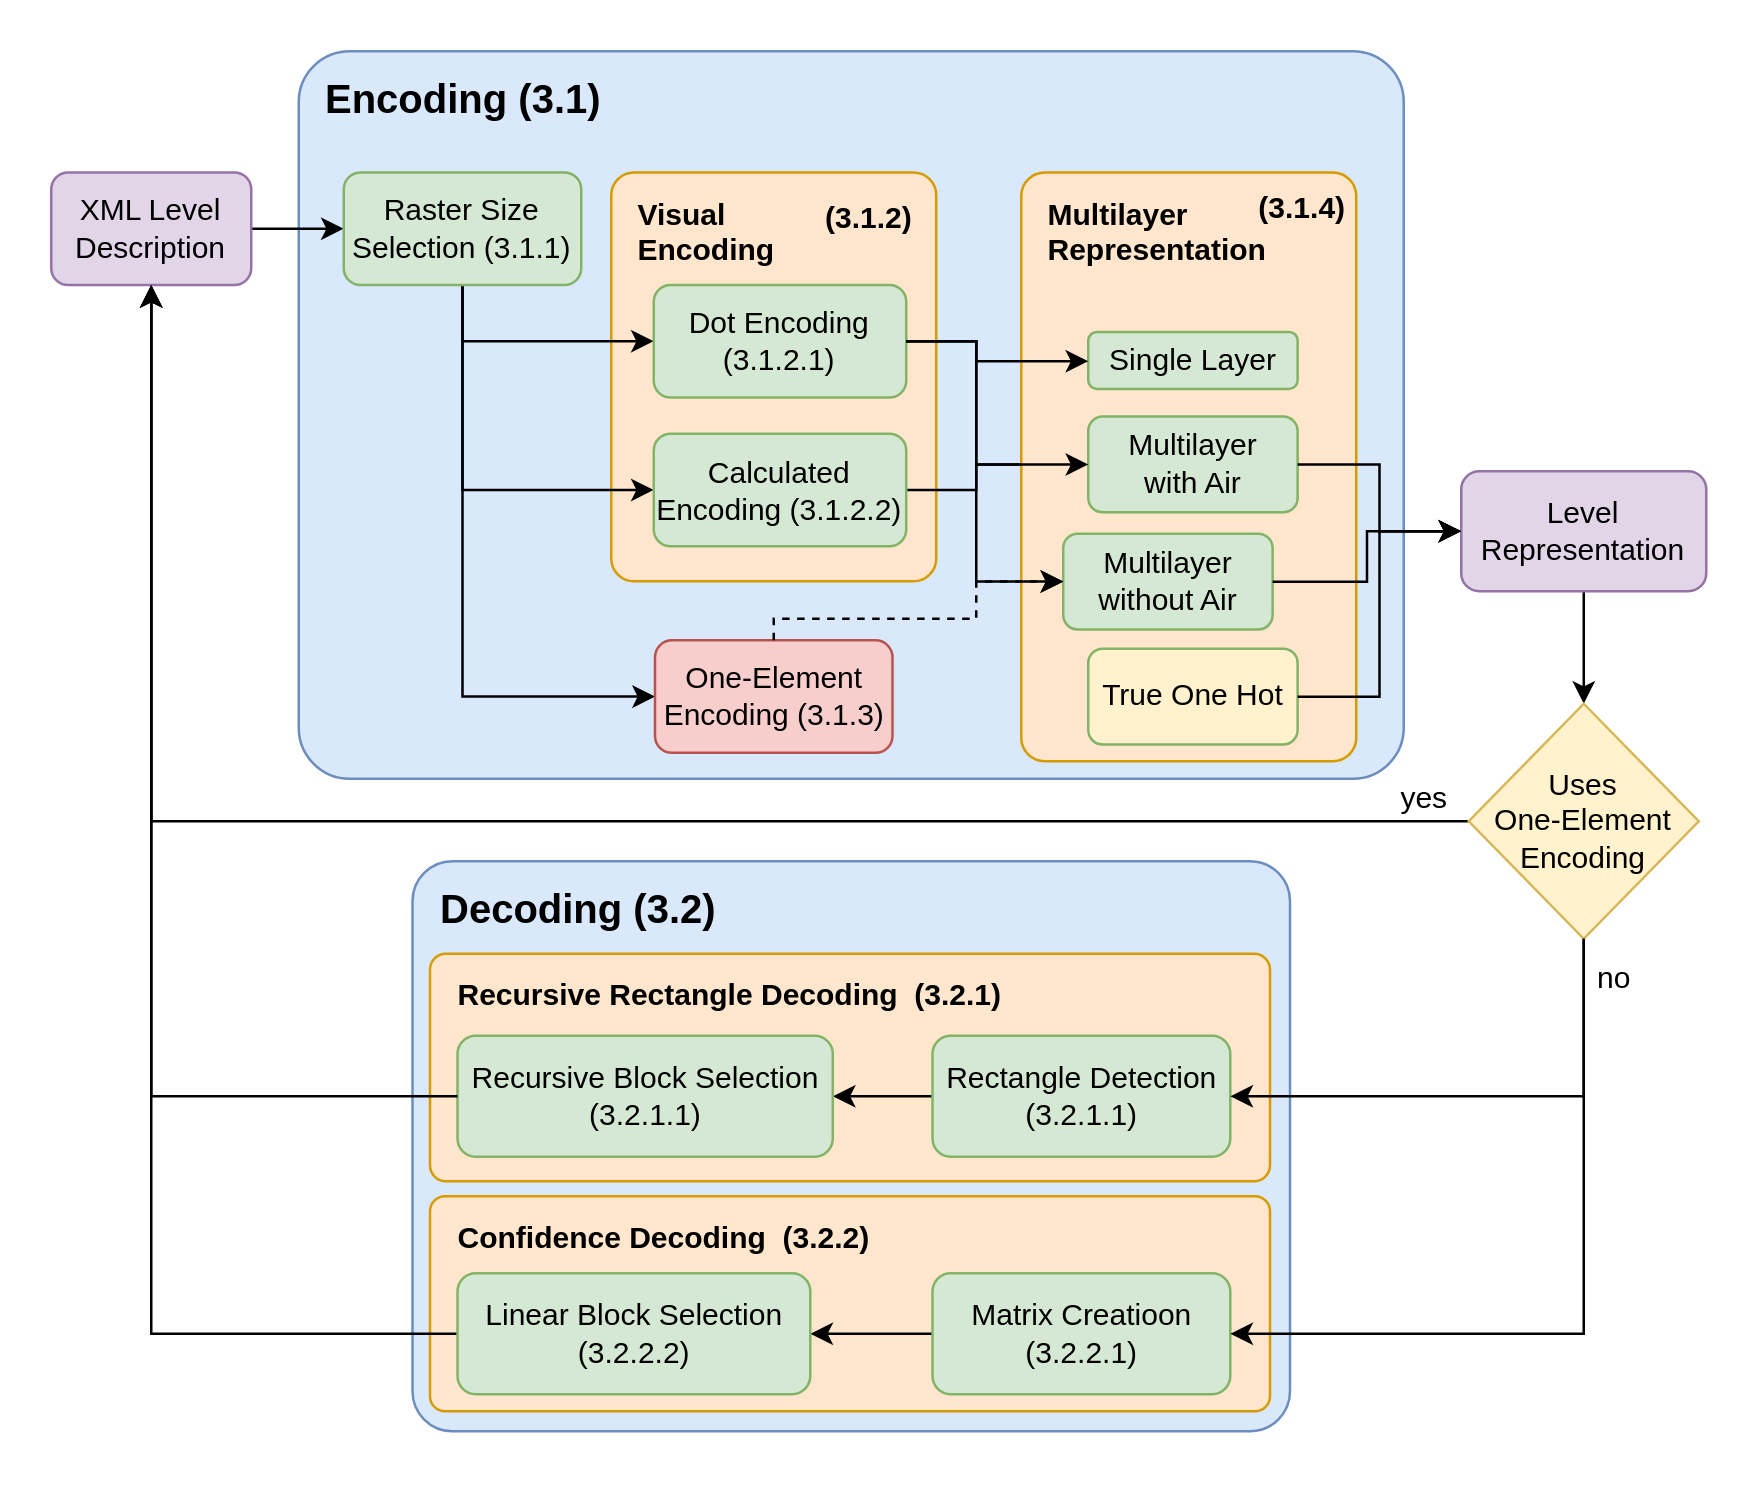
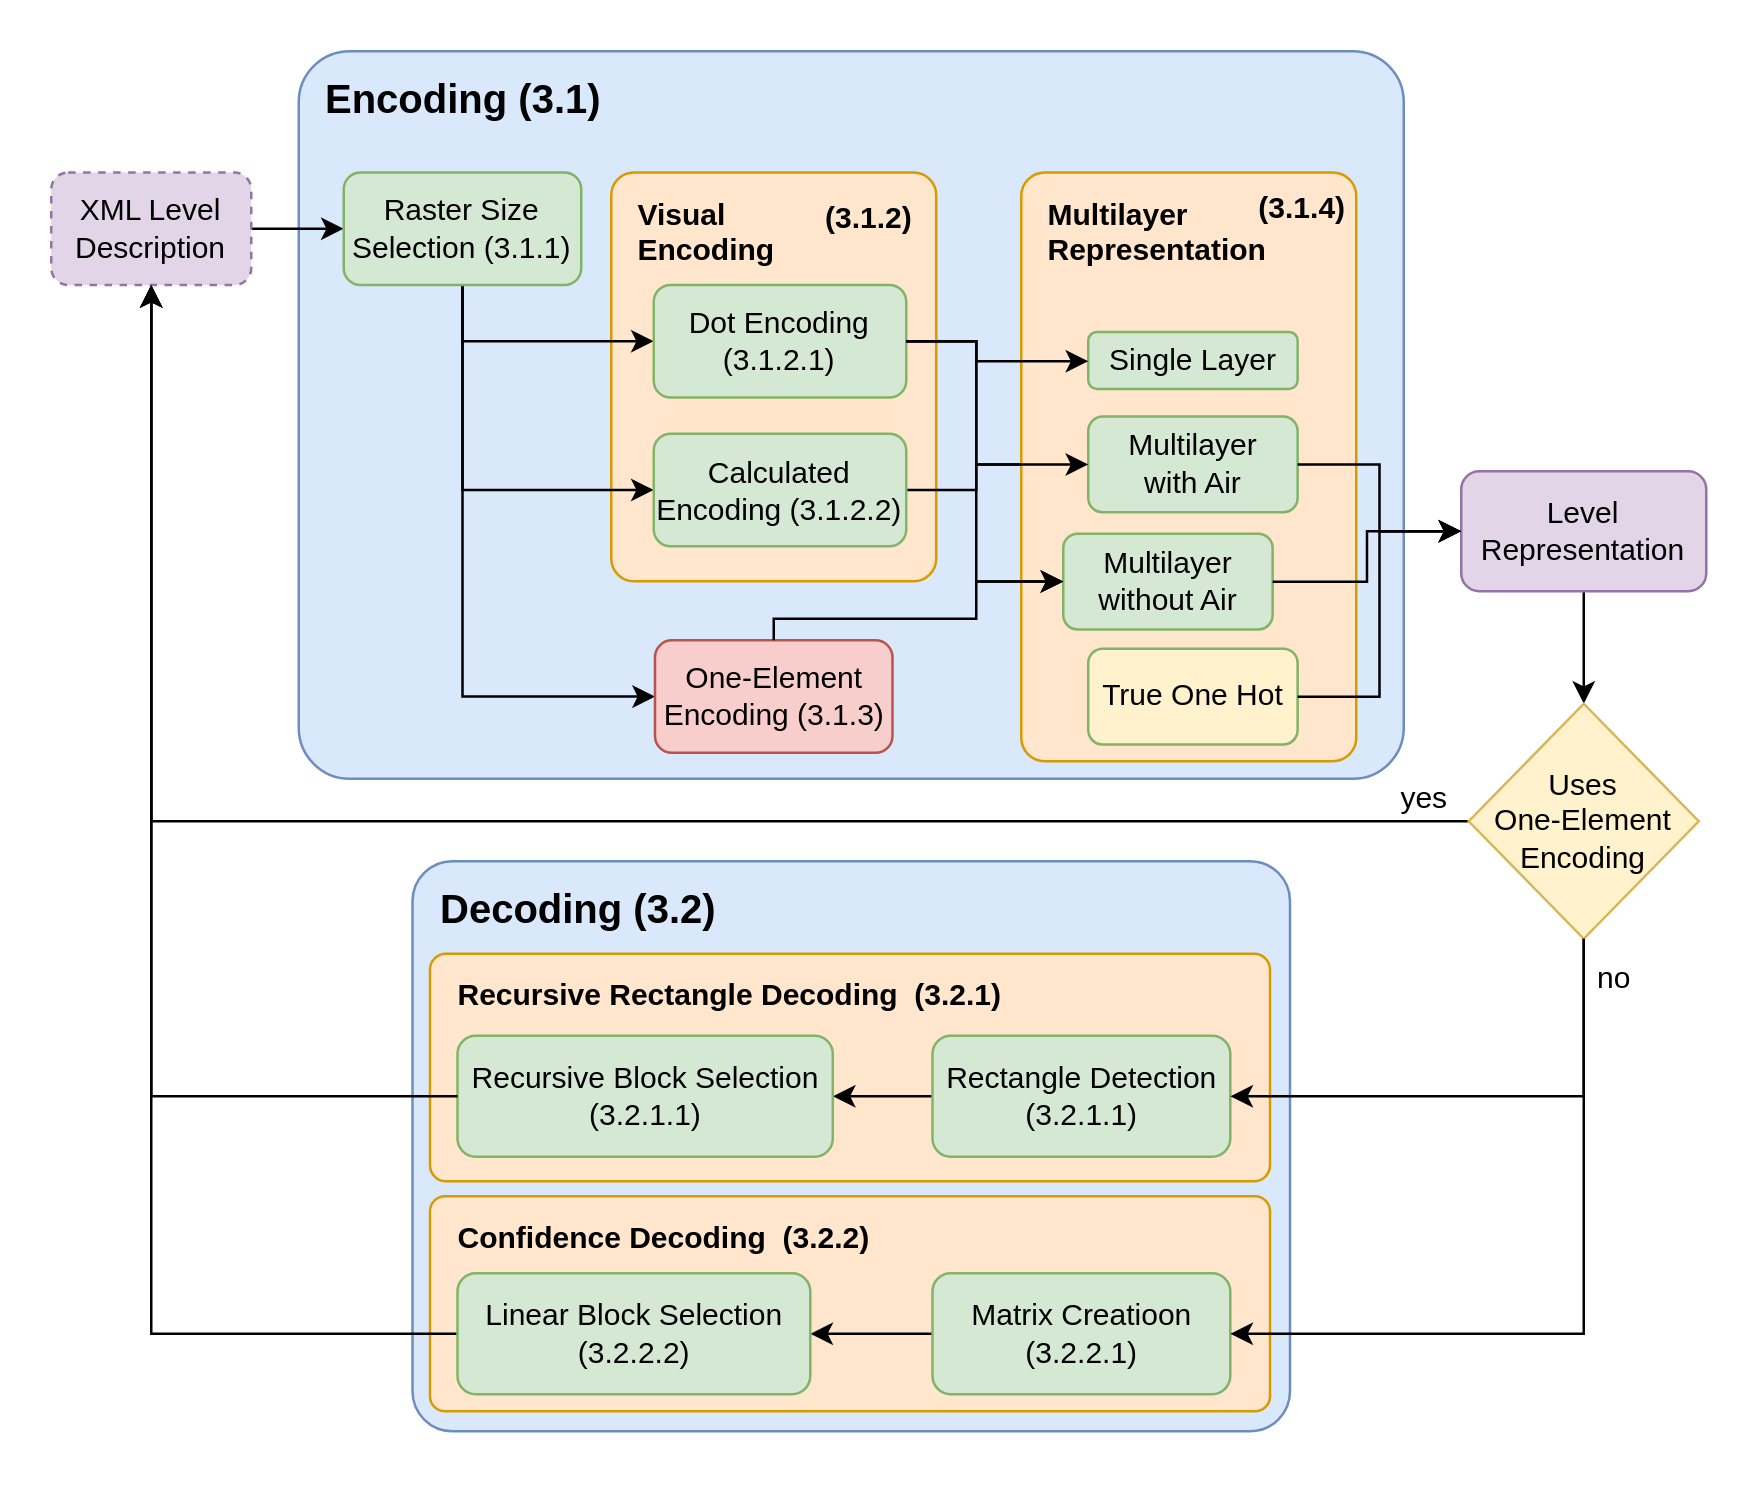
  <mxCell id="0" />
  <mxCell id="1" parent="0" />
  <mxCell id="2" value="&lt;font style=&quot;font-size: 16px;&quot;&gt;&lt;b&gt;Encoding (3.1)&lt;/b&gt;&lt;/font&gt;" style="rounded=1;whiteSpace=wrap;html=1;fillColor=#dae8fc;strokeColor=#6c8ebf;align=left;verticalAlign=top;arcSize=7;spacing=5;spacingRight=5;spacingLeft=6;" vertex="1" parent="1"><mxGeometry x="119" y="20" width="442" height="291" as="geometry" /></mxCell>
  <mxCell id="3" value="&lt;font size=&quot;1&quot; style=&quot;&quot;&gt;&lt;b style=&quot;font-size: 12px;&quot;&gt;Visual &lt;br&gt;Encoding&amp;nbsp;&lt;/b&gt;&lt;/font&gt;" style="rounded=1;whiteSpace=wrap;html=1;fillColor=#ffe6cc;strokeColor=#d79b00;align=left;verticalAlign=top;arcSize=7;spacing=5;spacingRight=5;spacingLeft=6;" vertex="1" parent="1"><mxGeometry x="244" y="68.5" width="130" height="163.5" as="geometry" /></mxCell>
  <mxCell id="4" style="edgeStyle=orthogonalEdgeStyle;rounded=0;orthogonalLoop=1;jettySize=auto;html=1;entryX=0;entryY=0.5;entryDx=0;entryDy=0;fontSize=16;" edge="1" parent="1" source="5" target="9"><mxGeometry relative="1" as="geometry" /></mxCell>
- <mxCell id="5" value="XML Level Description" style="rounded=1;whiteSpace=wrap;html=1;fillColor=#e1d5e7;strokeColor=#9673a6;" vertex="1" parent="1"><mxGeometry x="20" y="68.5" width="80" height="45" as="geometry" /></mxCell>
+ <mxCell id="5" value="XML Level Description" style="rounded=1;whiteSpace=wrap;html=1;fillColor=#e1d5e7;strokeColor=#9673a6;dashed=1;" vertex="1" parent="1"><mxGeometry x="20" y="68.5" width="80" height="45" as="geometry" /></mxCell>
  <mxCell id="6" style="edgeStyle=orthogonalEdgeStyle;rounded=0;orthogonalLoop=1;jettySize=auto;html=1;entryX=0;entryY=0.5;entryDx=0;entryDy=0;fontSize=12;exitX=0.5;exitY=1;exitDx=0;exitDy=0;" edge="1" parent="1" source="9" target="10"><mxGeometry relative="1" as="geometry" /></mxCell>
  <mxCell id="7" style="edgeStyle=orthogonalEdgeStyle;rounded=0;orthogonalLoop=1;jettySize=auto;html=1;exitX=0.5;exitY=1;exitDx=0;exitDy=0;entryX=0;entryY=0.5;entryDx=0;entryDy=0;fontSize=12;" edge="1" parent="1" source="9" target="12"><mxGeometry relative="1" as="geometry" /></mxCell>
  <mxCell id="8" style="edgeStyle=orthogonalEdgeStyle;rounded=0;orthogonalLoop=1;jettySize=auto;html=1;exitX=0.5;exitY=1;exitDx=0;exitDy=0;entryX=0;entryY=0.5;entryDx=0;entryDy=0;fontSize=12;" edge="1" parent="1" source="9" target="13"><mxGeometry relative="1" as="geometry" /></mxCell>
  <mxCell id="9" value="Raster Size &lt;br&gt;Selection (3.1.1)" style="rounded=1;whiteSpace=wrap;html=1;fillColor=#d5e8d4;strokeColor=#82b366;" vertex="1" parent="1"><mxGeometry x="137" y="68.5" width="95" height="45" as="geometry" /></mxCell>
  <mxCell id="10" value="Dot Encoding (3.1.2.1)" style="rounded=1;whiteSpace=wrap;html=1;fillColor=#d5e8d4;strokeColor=#82b366;" vertex="1" parent="1"><mxGeometry x="261" y="113.5" width="101" height="45" as="geometry" /></mxCell>
  <mxCell id="11" style="edgeStyle=orthogonalEdgeStyle;rounded=0;orthogonalLoop=1;jettySize=auto;html=1;exitX=1;exitY=0.5;exitDx=0;exitDy=0;entryX=0;entryY=0.5;entryDx=0;entryDy=0;fontSize=12;" edge="1" parent="1" source="12" target="18"><mxGeometry relative="1" as="geometry"><Array as="points"><mxPoint x="390" y="196" /><mxPoint x="390" y="185" /></Array></mxGeometry></mxCell>
  <mxCell id="12" value="Calculated Encoding (3.1.2.2)" style="rounded=1;whiteSpace=wrap;html=1;fillColor=#d5e8d4;strokeColor=#82b366;" vertex="1" parent="1"><mxGeometry x="261" y="173" width="101" height="45" as="geometry" /></mxCell>
  <mxCell id="13" value="One-Element Encoding (3.1.3)" style="rounded=1;whiteSpace=wrap;html=1;fillColor=#f8cecc;strokeColor=#b85450;" vertex="1" parent="1"><mxGeometry x="261.5" y="255.64" width="95" height="45" as="geometry" /></mxCell>
  <mxCell id="14" value="" style="group" vertex="1" connectable="0" parent="1"><mxGeometry x="408" y="68.5" width="134" height="235.5" as="geometry" /></mxCell>
  <mxCell id="15" value="&lt;font size=&quot;1&quot; style=&quot;&quot;&gt;&lt;b style=&quot;font-size: 12px;&quot;&gt;Multilayer Representation&amp;nbsp;&lt;/b&gt;&lt;/font&gt;" style="rounded=1;whiteSpace=wrap;html=1;fillColor=#ffe6cc;strokeColor=#d79b00;align=left;verticalAlign=top;arcSize=7;spacing=5;spacingRight=5;spacingLeft=6;" vertex="1" parent="14"><mxGeometry width="134" height="235.5" as="geometry" /></mxCell>
  <mxCell id="16" value="&lt;b style=&quot;color: rgb(0, 0, 0); font-family: Helvetica; font-style: normal; font-variant-ligatures: normal; font-variant-caps: normal; letter-spacing: normal; orphans: 2; text-align: left; text-indent: 0px; text-transform: none; widows: 2; word-spacing: 0px; -webkit-text-stroke-width: 0px; text-decoration-thickness: initial; text-decoration-style: initial; text-decoration-color: initial; font-size: 12px;&quot;&gt;&lt;span&gt;&amp;nbsp;&lt;/span&gt;(3.1.4)&lt;/b&gt;" style="text;whiteSpace=wrap;html=1;fontSize=12;labelBackgroundColor=none;" vertex="1" parent="14"><mxGeometry x="89.651" width="37.467" height="58.284" as="geometry" /></mxCell>
  <mxCell id="17" value="Single Layer" style="rounded=1;whiteSpace=wrap;html=1;fillColor=#d5e8d4;strokeColor=#82b366;" vertex="1" parent="14"><mxGeometry x="26.803" y="63.799" width="83.75" height="22.746" as="geometry" /></mxCell>
  <mxCell id="18" value="Multilayer &lt;br&gt;with Air" style="rounded=1;whiteSpace=wrap;html=1;fillColor=#d5e8d4;strokeColor=#82b366;" vertex="1" parent="14"><mxGeometry x="26.803" y="97.64" width="83.75" height="38.279" as="geometry" /></mxCell>
  <mxCell id="19" value="Multilayer &lt;br&gt;without Air" style="rounded=1;whiteSpace=wrap;html=1;fillColor=#d5e8d4;strokeColor=#82b366;" vertex="1" parent="14"><mxGeometry x="16.803" y="144.495" width="83.75" height="38.279" as="geometry" /></mxCell>
  <mxCell id="20" value="True One Hot" style="rounded=1;whiteSpace=wrap;html=1;fillColor=#fff2cc;strokeColor=#82b366;" vertex="1" parent="14"><mxGeometry x="26.803" y="190.499" width="83.75" height="38.279" as="geometry" /></mxCell>
  <mxCell id="21" style="edgeStyle=orthogonalEdgeStyle;rounded=0;orthogonalLoop=1;jettySize=auto;html=1;fontSize=12;exitX=1;exitY=0.5;exitDx=0;exitDy=0;" edge="1" parent="1" source="10" target="17"><mxGeometry relative="1" as="geometry"><Array as="points"><mxPoint x="390" y="136" /><mxPoint x="390" y="144" /></Array></mxGeometry></mxCell>
  <mxCell id="22" style="edgeStyle=orthogonalEdgeStyle;rounded=0;orthogonalLoop=1;jettySize=auto;html=1;fontSize=12;" edge="1" parent="1" source="23" target="33"><mxGeometry relative="1" as="geometry" /></mxCell>
  <mxCell id="23" value="Level Representation" style="rounded=1;whiteSpace=wrap;html=1;fillColor=#e1d5e7;strokeColor=#9673a6;" vertex="1" parent="1"><mxGeometry x="584" y="188" width="98" height="48" as="geometry" /></mxCell>
  <mxCell id="24" value="&lt;b style=&quot;color: rgb(0, 0, 0); font-family: Helvetica; font-style: normal; font-variant-ligatures: normal; font-variant-caps: normal; letter-spacing: normal; orphans: 2; text-align: left; text-indent: 0px; text-transform: none; widows: 2; word-spacing: 0px; -webkit-text-stroke-width: 0px; text-decoration-thickness: initial; text-decoration-style: initial; text-decoration-color: initial; font-size: 12px;&quot;&gt;(3.1.2)&lt;/b&gt;" style="text;whiteSpace=wrap;html=1;fontSize=12;labelBackgroundColor=none;" vertex="1" parent="1"><mxGeometry x="328" y="73" width="35.55" height="36" as="geometry" /></mxCell>
  <mxCell id="25" style="edgeStyle=orthogonalEdgeStyle;rounded=0;orthogonalLoop=1;jettySize=auto;html=1;exitX=1;exitY=0.5;exitDx=0;exitDy=0;entryX=0;entryY=0.5;entryDx=0;entryDy=0;fontSize=12;" edge="1" parent="1" source="10" target="18"><mxGeometry relative="1" as="geometry"><Array as="points"><mxPoint x="390" y="136" /><mxPoint x="390" y="185" /></Array></mxGeometry></mxCell>
  <mxCell id="26" style="edgeStyle=orthogonalEdgeStyle;rounded=0;orthogonalLoop=1;jettySize=auto;html=1;exitX=1;exitY=0.5;exitDx=0;exitDy=0;fontSize=12;entryX=0;entryY=0.5;entryDx=0;entryDy=0;" edge="1" parent="1" source="10" target="19"><mxGeometry relative="1" as="geometry"><Array as="points"><mxPoint x="390" y="136" /><mxPoint x="390" y="232" /></Array></mxGeometry></mxCell>
- <mxCell id="27" style="edgeStyle=orthogonalEdgeStyle;rounded=0;orthogonalLoop=1;jettySize=auto;html=1;exitX=0.5;exitY=0;exitDx=0;exitDy=0;entryX=0;entryY=0.5;entryDx=0;entryDy=0;fontSize=12;dashed=1;" edge="1" parent="1" source="13" target="19"><mxGeometry relative="1" as="geometry"><Array as="points"><mxPoint x="309" y="247" /><mxPoint x="390" y="247" /><mxPoint x="390" y="232" /></Array></mxGeometry></mxCell>
+ <mxCell id="27" style="edgeStyle=orthogonalEdgeStyle;rounded=0;orthogonalLoop=1;jettySize=auto;html=1;exitX=0.5;exitY=0;exitDx=0;exitDy=0;entryX=0;entryY=0.5;entryDx=0;entryDy=0;fontSize=12;" edge="1" parent="1" source="13" target="19"><mxGeometry relative="1" as="geometry"><Array as="points"><mxPoint x="309" y="247" /><mxPoint x="390" y="247" /><mxPoint x="390" y="232" /></Array></mxGeometry></mxCell>
  <mxCell id="28" style="edgeStyle=orthogonalEdgeStyle;rounded=0;orthogonalLoop=1;jettySize=auto;html=1;fontSize=12;" edge="1" parent="1" source="18" target="23"><mxGeometry relative="1" as="geometry" /></mxCell>
  <mxCell id="29" style="edgeStyle=orthogonalEdgeStyle;rounded=0;orthogonalLoop=1;jettySize=auto;html=1;fontSize=12;entryX=0;entryY=0.5;entryDx=0;entryDy=0;" edge="1" parent="1" source="19" target="23"><mxGeometry relative="1" as="geometry" /></mxCell>
  <mxCell id="30" style="edgeStyle=orthogonalEdgeStyle;rounded=0;orthogonalLoop=1;jettySize=auto;html=1;fontSize=12;entryX=0;entryY=0.5;entryDx=0;entryDy=0;" edge="1" parent="1" source="20" target="23"><mxGeometry relative="1" as="geometry" /></mxCell>
  <mxCell id="31" value="&lt;font style=&quot;font-size: 16px;&quot;&gt;&lt;b&gt;Decoding (3.2)&lt;/b&gt;&lt;/font&gt;" style="rounded=1;whiteSpace=wrap;html=1;fillColor=#dae8fc;strokeColor=#6c8ebf;align=left;verticalAlign=top;arcSize=7;spacing=5;spacingRight=5;spacingLeft=6;" vertex="1" parent="1"><mxGeometry x="164.5" y="344" width="351" height="228" as="geometry" /></mxCell>
  <mxCell id="32" style="edgeStyle=orthogonalEdgeStyle;rounded=0;orthogonalLoop=1;jettySize=auto;html=1;fontSize=12;" edge="1" parent="1" source="33" target="5"><mxGeometry relative="1" as="geometry" /></mxCell>
  <mxCell id="33" value="Uses &lt;br&gt;One-Element&lt;br&gt;Encoding" style="rhombus;whiteSpace=wrap;html=1;labelBackgroundColor=none;fontSize=12;fillColor=#fff2cc;strokeColor=#d6b656;" vertex="1" parent="1"><mxGeometry x="587" y="281" width="92" height="94" as="geometry" /></mxCell>
  <mxCell id="34" value="&lt;div style=&quot;&quot;&gt;&lt;span style=&quot;background-color: initial;&quot;&gt;yes&lt;/span&gt;&lt;/div&gt;" style="text;whiteSpace=wrap;html=1;fontSize=12;align=center;verticalAlign=middle;" vertex="1" parent="1"><mxGeometry x="552" y="308" width="34.57" height="21.48" as="geometry" /></mxCell>
  <mxCell id="35" value="&lt;div style=&quot;&quot;&gt;&lt;span style=&quot;background-color: initial;&quot;&gt;no&lt;/span&gt;&lt;/div&gt;" style="text;whiteSpace=wrap;html=1;fontSize=12;align=center;verticalAlign=middle;" vertex="1" parent="1"><mxGeometry x="628" y="380" width="34.57" height="21.48" as="geometry" /></mxCell>
  <mxCell id="36" value="&lt;font size=&quot;1&quot; style=&quot;&quot;&gt;&lt;b style=&quot;font-size: 12px;&quot;&gt;Confidence Decoding&amp;nbsp;&lt;/b&gt;&lt;/font&gt;&lt;b&gt;&amp;nbsp;(3.2.2)&lt;/b&gt;" style="rounded=1;whiteSpace=wrap;html=1;fillColor=#ffe6cc;strokeColor=#d79b00;align=left;verticalAlign=top;arcSize=7;spacing=5;spacingRight=5;spacingLeft=6;" vertex="1" parent="1"><mxGeometry x="171.5" y="478" width="336" height="86" as="geometry" /></mxCell>
  <mxCell id="37" style="edgeStyle=orthogonalEdgeStyle;rounded=0;orthogonalLoop=1;jettySize=auto;html=1;fontSize=12;" edge="1" parent="1" source="38" target="40"><mxGeometry relative="1" as="geometry" /></mxCell>
  <mxCell id="38" value="Matrix Creatioon&lt;br&gt;(3.2.2.1)" style="rounded=1;whiteSpace=wrap;html=1;fillColor=#d5e8d4;strokeColor=#82b366;" vertex="1" parent="1"><mxGeometry x="372.5" y="508.83" width="119.12" height="48.351" as="geometry" /></mxCell>
  <mxCell id="39" style="edgeStyle=orthogonalEdgeStyle;rounded=0;orthogonalLoop=1;jettySize=auto;html=1;fontSize=12;" edge="1" parent="1" source="40" target="5"><mxGeometry relative="1" as="geometry" /></mxCell>
  <mxCell id="40" value="Linear Block Selection&lt;br&gt;(3.2.2.2)" style="rounded=1;whiteSpace=wrap;html=1;fillColor=#d5e8d4;strokeColor=#82b366;" vertex="1" parent="1"><mxGeometry x="182.5" y="508.83" width="141.12" height="48.35" as="geometry" /></mxCell>
  <mxCell id="41" value="&lt;font size=&quot;1&quot; style=&quot;&quot;&gt;&lt;b style=&quot;font-size: 12px;&quot;&gt;Recursive Rectangle Decoding&amp;nbsp;&lt;/b&gt;&lt;/font&gt;&lt;b&gt;&amp;nbsp;(3.2.1)&lt;/b&gt;" style="rounded=1;whiteSpace=wrap;html=1;fillColor=#ffe6cc;strokeColor=#d79b00;align=left;verticalAlign=top;arcSize=7;spacing=5;spacingRight=5;spacingLeft=6;" vertex="1" parent="1"><mxGeometry x="171.5" y="381" width="336" height="91" as="geometry" /></mxCell>
  <mxCell id="42" style="edgeStyle=orthogonalEdgeStyle;rounded=0;orthogonalLoop=1;jettySize=auto;html=1;fontSize=12;" edge="1" parent="1" source="43" target="44"><mxGeometry relative="1" as="geometry" /></mxCell>
  <mxCell id="43" value="Rectangle Detection &lt;br&gt;(3.2.1.1)" style="rounded=1;whiteSpace=wrap;html=1;fillColor=#d5e8d4;strokeColor=#82b366;" vertex="1" parent="1"><mxGeometry x="372.5" y="413.83" width="119.12" height="48.351" as="geometry" /></mxCell>
  <mxCell id="44" value="Recursive Block Selection&lt;br&gt;(3.2.1.1)" style="rounded=1;whiteSpace=wrap;html=1;fillColor=#d5e8d4;strokeColor=#82b366;" vertex="1" parent="1"><mxGeometry x="182.5" y="413.83" width="150.12" height="48.35" as="geometry" /></mxCell>
  <mxCell id="45" style="edgeStyle=orthogonalEdgeStyle;rounded=0;orthogonalLoop=1;jettySize=auto;html=1;exitX=0.5;exitY=1;exitDx=0;exitDy=0;entryX=1;entryY=0.5;entryDx=0;entryDy=0;fontSize=12;" edge="1" parent="1" source="33" target="43"><mxGeometry relative="1" as="geometry" /></mxCell>
  <mxCell id="46" style="edgeStyle=orthogonalEdgeStyle;rounded=0;orthogonalLoop=1;jettySize=auto;html=1;entryX=0.5;entryY=1;entryDx=0;entryDy=0;fontSize=12;" edge="1" parent="1" source="44" target="5"><mxGeometry relative="1" as="geometry" /></mxCell>
  <mxCell id="47" style="edgeStyle=orthogonalEdgeStyle;rounded=0;orthogonalLoop=1;jettySize=auto;html=1;exitX=0.5;exitY=1;exitDx=0;exitDy=0;entryX=1;entryY=0.5;entryDx=0;entryDy=0;fontSize=12;" edge="1" parent="1" source="33" target="38"><mxGeometry relative="1" as="geometry" /></mxCell>
